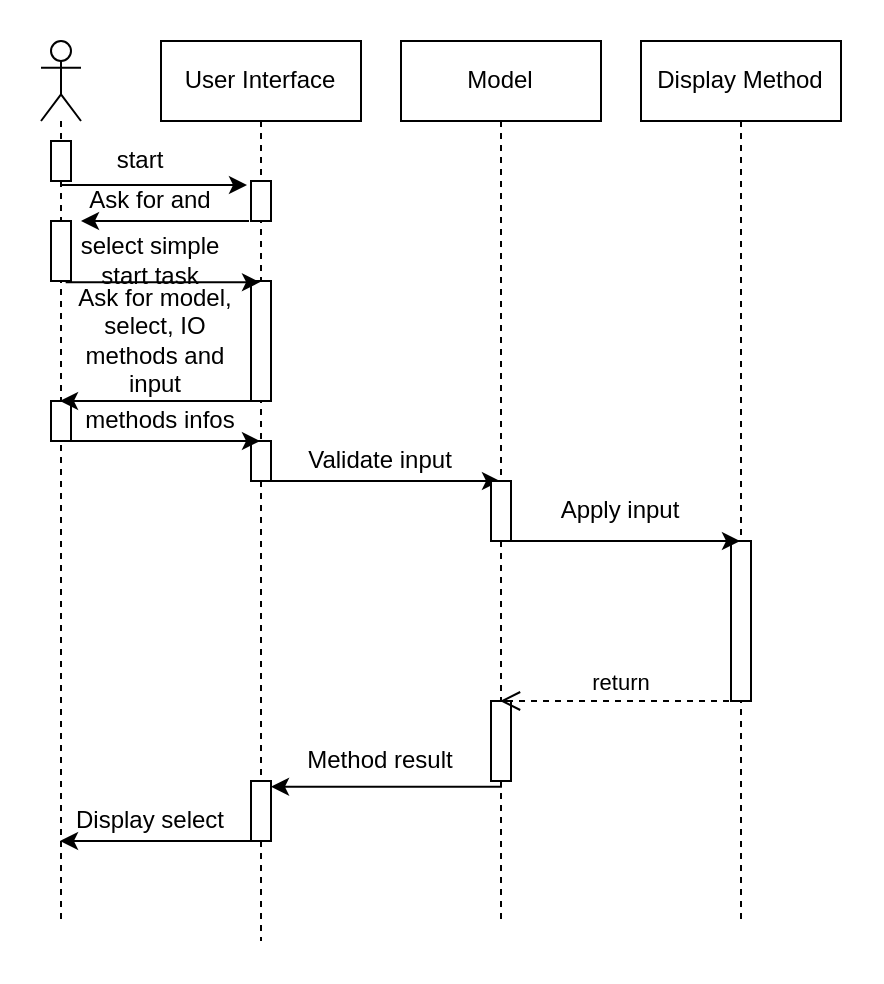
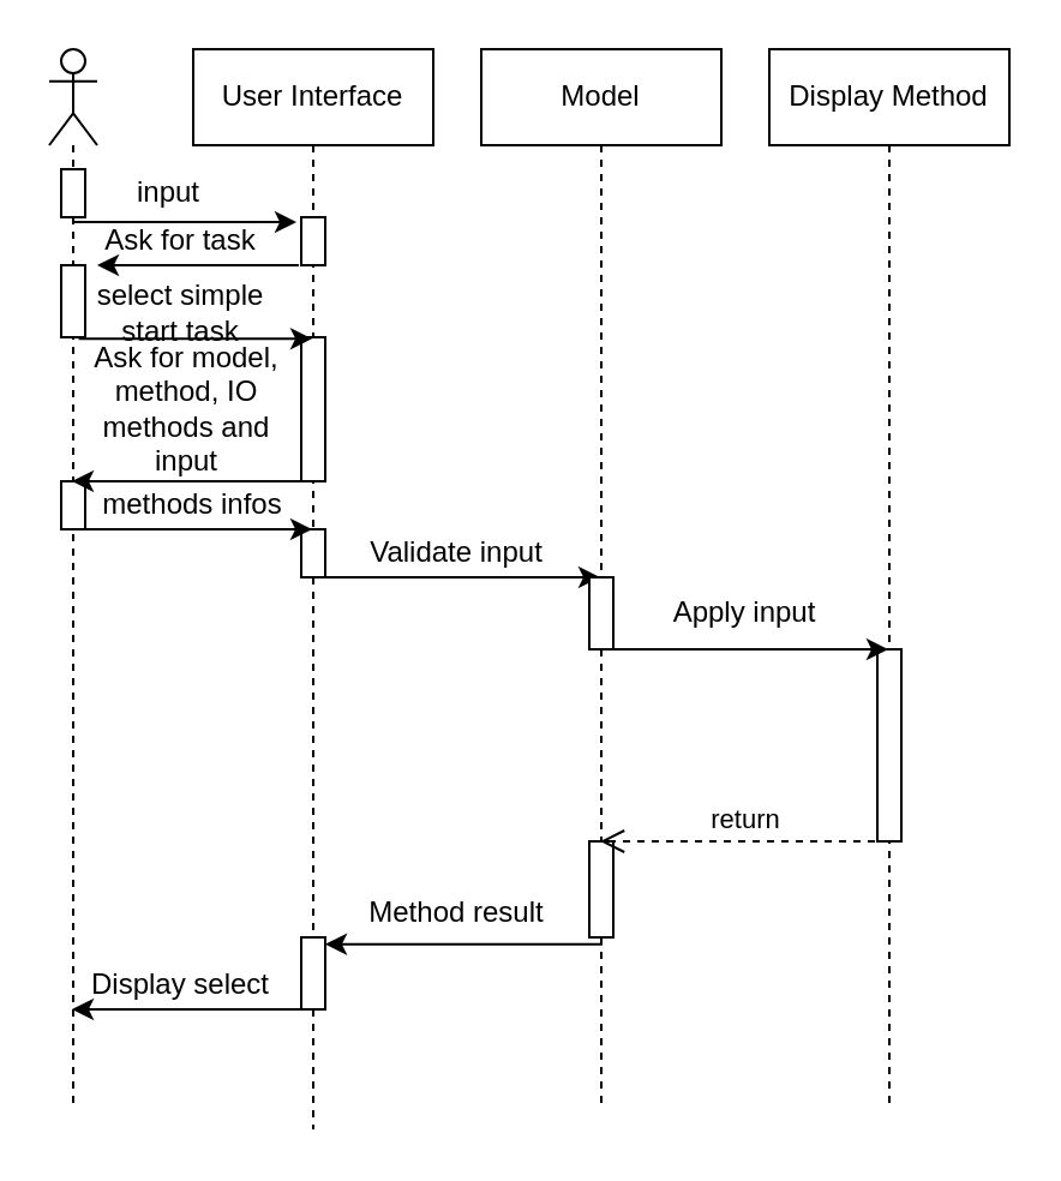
  <mxCell id="0" />
  <mxCell id="1" parent="0" />
  <mxCell id="2" value="select simple start task" style="text;html=1;strokeColor=none;fillColor=none;align=center;verticalAlign=middle;whiteSpace=wrap;rounded=0;" vertex="1" parent="1"><mxGeometry x="30" y="120" width="90" height="20" as="geometry" /></mxCell>
  <mxCell id="3" value="User Interface" style="shape=umlLifeline;perimeter=lifelinePerimeter;whiteSpace=wrap;html=1;container=1;collapsible=0;recursiveResize=0;outlineConnect=0;" vertex="1" parent="1"><mxGeometry x="80" y="20" width="100" height="450" as="geometry" /></mxCell>
  <mxCell id="4" value="" style="html=1;points=[];perimeter=orthogonalPerimeter;" vertex="1" parent="3"><mxGeometry x="45" y="70" width="10" height="20" as="geometry" /></mxCell>
  <mxCell id="5" value="" style="html=1;points=[];perimeter=orthogonalPerimeter;" vertex="1" parent="3"><mxGeometry x="45" y="120" width="10" height="60" as="geometry" /></mxCell>
  <mxCell id="6" value="" style="html=1;points=[];perimeter=orthogonalPerimeter;" vertex="1" parent="3"><mxGeometry x="45" y="200" width="10" height="20" as="geometry" /></mxCell>
  <mxCell id="7" value="" style="html=1;points=[];perimeter=orthogonalPerimeter;" vertex="1" parent="3"><mxGeometry x="45" y="370" width="10" height="30" as="geometry" /></mxCell>
  <mxCell id="8" value="" style="shape=umlLifeline;participant=umlActor;perimeter=lifelinePerimeter;whiteSpace=wrap;html=1;container=1;collapsible=0;recursiveResize=0;verticalAlign=top;spacingTop=36;labelBackgroundColor=#ffffff;outlineConnect=0;" vertex="1" parent="1"><mxGeometry x="20" y="20" width="20" height="440" as="geometry" /></mxCell>
  <mxCell id="9" value="" style="html=1;points=[];perimeter=orthogonalPerimeter;" vertex="1" parent="8"><mxGeometry x="5" y="50" width="10" height="20" as="geometry" /></mxCell>
  <mxCell id="10" value="" style="html=1;points=[];perimeter=orthogonalPerimeter;" vertex="1" parent="8"><mxGeometry x="5" y="90" width="10" height="30" as="geometry" /></mxCell>
  <mxCell id="11" value="" style="html=1;points=[];perimeter=orthogonalPerimeter;" vertex="1" parent="8"><mxGeometry x="5" y="180" width="10" height="20" as="geometry" /></mxCell>
  <mxCell id="12" value="Model" style="shape=umlLifeline;perimeter=lifelinePerimeter;whiteSpace=wrap;html=1;container=1;collapsible=0;recursiveResize=0;outlineConnect=0;" vertex="1" parent="1"><mxGeometry x="200" y="20" width="100" height="440" as="geometry" /></mxCell>
  <mxCell id="13" value="" style="html=1;points=[];perimeter=orthogonalPerimeter;" vertex="1" parent="12"><mxGeometry x="45" y="330" width="10" height="40" as="geometry" /></mxCell>
  <mxCell id="14" value="Display Method" style="shape=umlLifeline;perimeter=lifelinePerimeter;whiteSpace=wrap;html=1;container=1;collapsible=0;recursiveResize=0;outlineConnect=0;" vertex="1" parent="1"><mxGeometry x="320" y="20" width="100" height="440" as="geometry" /></mxCell>
  <mxCell id="15" value="" style="html=1;points=[];perimeter=orthogonalPerimeter;" vertex="1" parent="14"><mxGeometry x="45" y="250" width="10" height="80" as="geometry" /></mxCell>
  <mxCell id="16" value="" style="endArrow=classic;html=1;exitX=0.733;exitY=1.019;exitDx=0;exitDy=0;exitPerimeter=0;" edge="1" parent="1" source="10" target="3"><mxGeometry width="50" height="50" relative="1" as="geometry"><mxPoint x="110" y="330" as="sourcePoint" /><mxPoint x="160" y="280" as="targetPoint" /></mxGeometry></mxCell>
  <mxCell id="17" value="" style="endArrow=classic;html=1;entryX=-0.2;entryY=0.1;entryDx=0;entryDy=0;entryPerimeter=0;" edge="1" parent="1" source="8" target="4"><mxGeometry width="50" height="50" relative="1" as="geometry"><mxPoint x="160" y="500" as="sourcePoint" /><mxPoint x="210" y="450" as="targetPoint" /></mxGeometry></mxCell>
- <mxCell id="18" value="start" style="text;html=1;strokeColor=none;fillColor=none;align=center;verticalAlign=middle;whiteSpace=wrap;rounded=0;" vertex="1" parent="1"><mxGeometry x="50" y="70" width="40" height="20" as="geometry" /></mxCell>
- <mxCell id="19" value="Ask for and" style="text;html=1;strokeColor=none;fillColor=none;align=center;verticalAlign=middle;whiteSpace=wrap;rounded=0;" vertex="1" parent="1"><mxGeometry x="40" y="90" width="70" height="20" as="geometry" /></mxCell>
+ <mxCell id="18" value="input" style="text;html=1;strokeColor=none;fillColor=none;align=center;verticalAlign=middle;whiteSpace=wrap;rounded=0;" vertex="1" parent="1"><mxGeometry x="50" y="70" width="40" height="20" as="geometry" /></mxCell>
+ <mxCell id="19" value="Ask for task" style="text;html=1;strokeColor=none;fillColor=none;align=center;verticalAlign=middle;whiteSpace=wrap;rounded=0;" vertex="1" parent="1"><mxGeometry x="40" y="90" width="70" height="20" as="geometry" /></mxCell>
  <mxCell id="20" value="" style="endArrow=classic;html=1;exitX=-0.1;exitY=1;exitDx=0;exitDy=0;exitPerimeter=0;" edge="1" parent="1" source="4" target="19"><mxGeometry width="50" height="50" relative="1" as="geometry"><mxPoint x="124" y="110" as="sourcePoint" /><mxPoint x="29.5" y="110" as="targetPoint" /><Array as="points"><mxPoint x="40" y="110" /></Array></mxGeometry></mxCell>
- <mxCell id="21" value="Ask for model, select, IO methods and input" style="text;html=1;strokeColor=none;fillColor=none;align=center;verticalAlign=middle;whiteSpace=wrap;rounded=0;" vertex="1" parent="1"><mxGeometry x="35" y="160" width="85" height="20" as="geometry" /></mxCell>
+ <mxCell id="21" value="Ask for model, method, IO methods and input" style="text;html=1;strokeColor=none;fillColor=none;align=center;verticalAlign=middle;whiteSpace=wrap;rounded=0;" vertex="1" parent="1"><mxGeometry x="35" y="160" width="85" height="20" as="geometry" /></mxCell>
  <mxCell id="22" value="" style="endArrow=classic;html=1;" edge="1" parent="1" source="3" target="8"><mxGeometry width="50" height="50" relative="1" as="geometry"><mxPoint x="90" y="260" as="sourcePoint" /><mxPoint x="140" y="210" as="targetPoint" /><Array as="points"><mxPoint x="90" y="200" /></Array></mxGeometry></mxCell>
  <mxCell id="23" value="" style="endArrow=classic;html=1;" edge="1" parent="1" source="11" target="3"><mxGeometry width="50" height="50" relative="1" as="geometry"><mxPoint x="90" y="260" as="sourcePoint" /><mxPoint x="130" y="210" as="targetPoint" /><Array as="points"><mxPoint x="90" y="220" /></Array></mxGeometry></mxCell>
  <mxCell id="24" value="methods infos" style="text;html=1;strokeColor=none;fillColor=none;align=center;verticalAlign=middle;whiteSpace=wrap;rounded=0;" vertex="1" parent="1"><mxGeometry x="40" y="200" width="80" height="20" as="geometry" /></mxCell>
  <mxCell id="25" value="" style="endArrow=classic;html=1;exitX=0.786;exitY=1;exitDx=0;exitDy=0;exitPerimeter=0;" edge="1" parent="1" source="6" target="12"><mxGeometry width="50" height="50" relative="1" as="geometry"><mxPoint x="180" y="260" as="sourcePoint" /><mxPoint x="230" y="210" as="targetPoint" /></mxGeometry></mxCell>
  <mxCell id="26" value="" style="html=1;points=[];perimeter=orthogonalPerimeter;" vertex="1" parent="1"><mxGeometry x="245" y="240" width="10" height="30" as="geometry" /></mxCell>
  <mxCell id="27" value="Validate input" style="text;html=1;strokeColor=none;fillColor=none;align=center;verticalAlign=middle;whiteSpace=wrap;rounded=0;" vertex="1" parent="1"><mxGeometry x="150" y="220" width="80" height="20" as="geometry" /></mxCell>
  <mxCell id="28" value="" style="endArrow=classic;html=1;" edge="1" parent="1" target="14"><mxGeometry width="50" height="50" relative="1" as="geometry"><mxPoint x="250" y="270" as="sourcePoint" /><mxPoint x="300" y="220" as="targetPoint" /></mxGeometry></mxCell>
  <mxCell id="29" value="Apply input" style="text;html=1;strokeColor=none;fillColor=none;align=center;verticalAlign=middle;whiteSpace=wrap;rounded=0;" vertex="1" parent="1"><mxGeometry x="260" y="245" width="100" height="20" as="geometry" /></mxCell>
  <mxCell id="30" value="return" style="html=1;verticalAlign=bottom;endArrow=open;dashed=1;endSize=8;" edge="1" parent="1" target="12"><mxGeometry relative="1" as="geometry"><mxPoint x="370" y="350" as="sourcePoint" /><mxPoint x="290" y="350" as="targetPoint" /><mxPoint as="offset" /></mxGeometry></mxCell>
  <mxCell id="31" value="" style="endArrow=classic;html=1;exitX=0.548;exitY=1.071;exitDx=0;exitDy=0;exitPerimeter=0;" edge="1" parent="1" source="13" target="7"><mxGeometry width="50" height="50" relative="1" as="geometry"><mxPoint x="180" y="260" as="sourcePoint" /><mxPoint x="230" y="210" as="targetPoint" /></mxGeometry></mxCell>
  <mxCell id="32" value="Method result" style="text;html=1;strokeColor=none;fillColor=none;align=center;verticalAlign=middle;whiteSpace=wrap;rounded=0;" vertex="1" parent="1"><mxGeometry x="150" y="370" width="80" height="20" as="geometry" /></mxCell>
  <mxCell id="33" value="" style="endArrow=classic;html=1;" edge="1" parent="1" source="7" target="8"><mxGeometry width="50" height="50" relative="1" as="geometry"><mxPoint x="130" y="450" as="sourcePoint" /><mxPoint x="185" y="400" as="targetPoint" /><Array as="points"><mxPoint x="90" y="420" /><mxPoint x="50" y="420" /></Array></mxGeometry></mxCell>
  <mxCell id="34" value="Display select" style="text;html=1;strokeColor=none;fillColor=none;align=center;verticalAlign=middle;whiteSpace=wrap;rounded=0;" vertex="1" parent="1"><mxGeometry x="30" y="400" width="90" height="20" as="geometry" /></mxCell>
